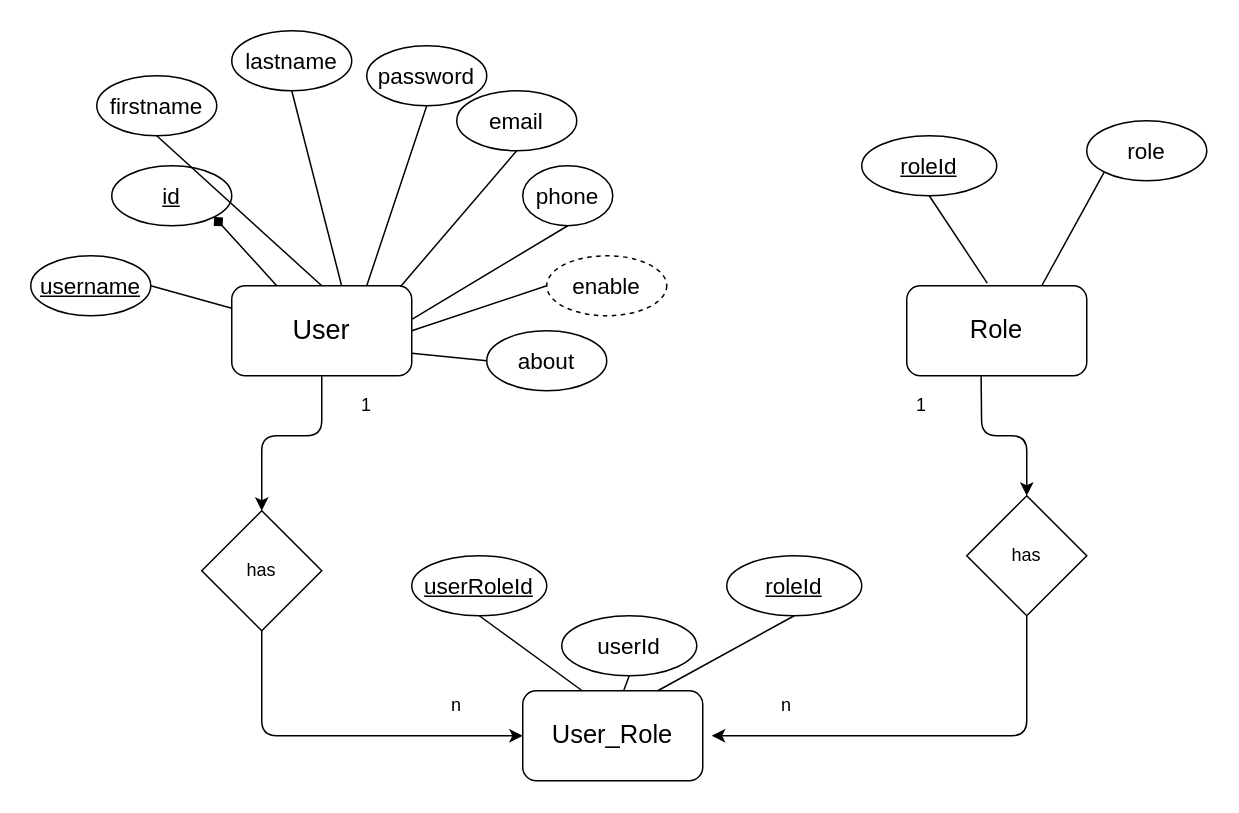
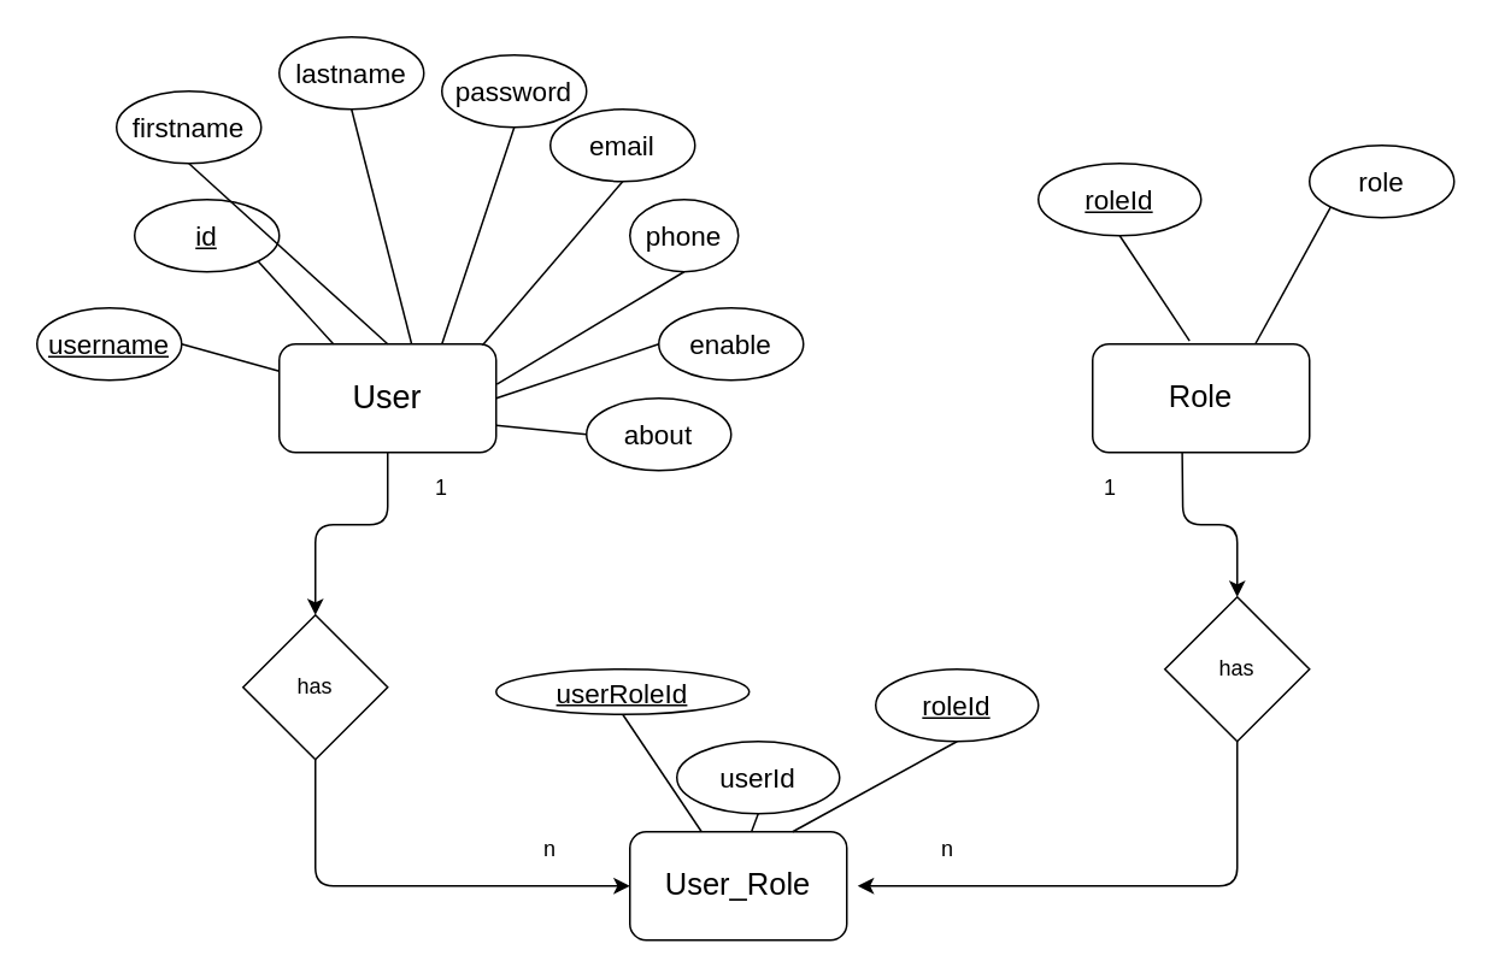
  <mxCell id="0" />
  <mxCell id="1" parent="0" />
  <mxCell id="2" value="" style="endArrow=classic;html=1;exitX=0.413;exitY=0.983;exitDx=0;exitDy=0;exitPerimeter=0;entryX=0.5;entryY=0;entryDx=0;entryDy=0;" edge="1" parent="1" source="22" target="35"><mxGeometry width="50" height="50" relative="1" as="geometry"><mxPoint x="424" y="330" as="sourcePoint" /><mxPoint x="744" y="300" as="targetPoint" /><Array as="points"><mxPoint x="654" y="290" /><mxPoint x="684" y="290" /></Array></mxGeometry></mxCell>
  <mxCell id="3" value="&lt;font style=&quot;font-size: 18px&quot;&gt;User&lt;/font&gt;" style="rounded=1;whiteSpace=wrap;html=1;" vertex="1" parent="1"><mxGeometry x="154" y="190" width="120" height="60" as="geometry" /></mxCell>
  <mxCell id="4" value="&lt;u&gt;&lt;font style=&quot;font-size: 15px&quot;&gt;id&lt;/font&gt;&lt;/u&gt;" style="ellipse;whiteSpace=wrap;html=1;" vertex="1" parent="1"><mxGeometry x="74" y="110" width="80" height="40" as="geometry" /></mxCell>
- <mxCell id="5" value="" style="endArrow=diamond;html=1;entryX=1;entryY=1;entryDx=0;entryDy=0;exitX=0.25;exitY=0;exitDx=0;exitDy=0;" edge="1" parent="1" source="3" target="4"><mxGeometry width="50" height="50" relative="1" as="geometry"><mxPoint x="404" y="330" as="sourcePoint" /><mxPoint x="454" y="280" as="targetPoint" /></mxGeometry></mxCell>
+ <mxCell id="5" value="" style="endArrow=none;html=1;entryX=1;entryY=1;entryDx=0;entryDy=0;exitX=0.25;exitY=0;exitDx=0;exitDy=0;" edge="1" parent="1" source="3" target="4"><mxGeometry width="50" height="50" relative="1" as="geometry"><mxPoint x="404" y="330" as="sourcePoint" /><mxPoint x="454" y="280" as="targetPoint" /></mxGeometry></mxCell>
  <mxCell id="6" value="" style="endArrow=none;html=1;entryX=0.5;entryY=1;entryDx=0;entryDy=0;exitX=0.5;exitY=0;exitDx=0;exitDy=0;" edge="1" target="7" parent="1" source="3"><mxGeometry width="50" height="50" relative="1" as="geometry"><mxPoint x="254" y="170" as="sourcePoint" /><mxPoint x="544" y="260" as="targetPoint" /></mxGeometry></mxCell>
  <mxCell id="7" value="&lt;span style=&quot;font-size: 15px&quot;&gt;firstname&lt;/span&gt;" style="ellipse;whiteSpace=wrap;html=1;" vertex="1" parent="1"><mxGeometry x="64" y="50" width="80" height="40" as="geometry" /></mxCell>
  <mxCell id="8" value="" style="endArrow=none;html=1;entryX=0.5;entryY=1;entryDx=0;entryDy=0;exitX=0.61;exitY=-0.003;exitDx=0;exitDy=0;exitPerimeter=0;" edge="1" target="9" parent="1" source="3"><mxGeometry width="50" height="50" relative="1" as="geometry"><mxPoint x="304" y="200" as="sourcePoint" /><mxPoint x="654" y="270" as="targetPoint" /></mxGeometry></mxCell>
  <mxCell id="9" value="&lt;span style=&quot;font-size: 15px&quot;&gt;lastname&lt;/span&gt;" style="ellipse;whiteSpace=wrap;html=1;" vertex="1" parent="1"><mxGeometry x="154" y="20" width="80" height="40" as="geometry" /></mxCell>
  <mxCell id="10" value="" style="endArrow=none;html=1;entryX=0.5;entryY=1;entryDx=0;entryDy=0;exitX=0.75;exitY=0;exitDx=0;exitDy=0;" edge="1" target="11" parent="1" source="3"><mxGeometry width="50" height="50" relative="1" as="geometry"><mxPoint x="404" y="200" as="sourcePoint" /><mxPoint x="754" y="270" as="targetPoint" /></mxGeometry></mxCell>
  <mxCell id="11" value="&lt;span style=&quot;font-size: 15px&quot;&gt;password&lt;/span&gt;" style="ellipse;whiteSpace=wrap;html=1;" vertex="1" parent="1"><mxGeometry x="244" y="30" width="80" height="40" as="geometry" /></mxCell>
  <mxCell id="12" value="" style="endArrow=none;html=1;entryX=0.5;entryY=1;entryDx=0;entryDy=0;exitX=0.937;exitY=0.01;exitDx=0;exitDy=0;exitPerimeter=0;" edge="1" target="13" parent="1" source="3"><mxGeometry width="50" height="50" relative="1" as="geometry"><mxPoint x="554" y="200" as="sourcePoint" /><mxPoint x="904" y="270" as="targetPoint" /></mxGeometry></mxCell>
  <mxCell id="13" value="&lt;span style=&quot;font-size: 15px&quot;&gt;email&lt;/span&gt;" style="ellipse;whiteSpace=wrap;html=1;" vertex="1" parent="1"><mxGeometry x="304" y="60" width="80" height="40" as="geometry" /></mxCell>
  <mxCell id="14" value="" style="endArrow=none;html=1;entryX=0.5;entryY=1;entryDx=0;entryDy=0;exitX=1.003;exitY=0.37;exitDx=0;exitDy=0;exitPerimeter=0;" edge="1" target="15" parent="1" source="3"><mxGeometry width="50" height="50" relative="1" as="geometry"><mxPoint x="564" y="360" as="sourcePoint" /><mxPoint x="914" y="430" as="targetPoint" /></mxGeometry></mxCell>
  <mxCell id="15" value="&lt;span style=&quot;font-size: 15px&quot;&gt;phone&lt;/span&gt;" style="ellipse;whiteSpace=wrap;html=1;" vertex="1" parent="1"><mxGeometry x="348" y="110" width="60" height="40" as="geometry" /></mxCell>
  <mxCell id="16" value="" style="endArrow=none;html=1;entryX=0;entryY=0.5;entryDx=0;entryDy=0;exitX=1;exitY=0.5;exitDx=0;exitDy=0;" edge="1" target="17" parent="1" source="3"><mxGeometry width="50" height="50" relative="1" as="geometry"><mxPoint x="434" y="400" as="sourcePoint" /><mxPoint x="784" y="470" as="targetPoint" /></mxGeometry></mxCell>
- <mxCell id="17" value="&lt;span style=&quot;font-size: 15px&quot;&gt;enable&lt;/span&gt;" style="ellipse;whiteSpace=wrap;html=1;dashed=1;" vertex="1" parent="1"><mxGeometry x="364" y="170" width="80" height="40" as="geometry" /></mxCell>
+ <mxCell id="17" value="&lt;span style=&quot;font-size: 15px&quot;&gt;enable&lt;/span&gt;" style="ellipse;whiteSpace=wrap;html=1;" vertex="1" parent="1"><mxGeometry x="364" y="170" width="80" height="40" as="geometry" /></mxCell>
  <mxCell id="18" value="" style="endArrow=none;html=1;entryX=1;entryY=0.5;entryDx=0;entryDy=0;exitX=0;exitY=0.25;exitDx=0;exitDy=0;" edge="1" target="19" parent="1" source="3"><mxGeometry width="50" height="50" relative="1" as="geometry"><mxPoint x="264" y="440" as="sourcePoint" /><mxPoint x="94" y="190" as="targetPoint" /></mxGeometry></mxCell>
  <mxCell id="19" value="&lt;span style=&quot;font-size: 15px&quot;&gt;&lt;u&gt;username&lt;/u&gt;&lt;/span&gt;" style="ellipse;whiteSpace=wrap;html=1;" vertex="1" parent="1"><mxGeometry x="20" y="170" width="80" height="40" as="geometry" /></mxCell>
  <mxCell id="20" value="" style="endArrow=none;html=1;entryX=0;entryY=0.5;entryDx=0;entryDy=0;exitX=1;exitY=0.75;exitDx=0;exitDy=0;" edge="1" target="21" parent="1" source="3"><mxGeometry width="50" height="50" relative="1" as="geometry"><mxPoint x="268" y="283.333" as="sourcePoint" /><mxPoint x="798" y="530" as="targetPoint" /></mxGeometry></mxCell>
  <mxCell id="21" value="&lt;span style=&quot;font-size: 15px&quot;&gt;about&lt;/span&gt;" style="ellipse;whiteSpace=wrap;html=1;" vertex="1" parent="1"><mxGeometry x="324" y="220" width="80" height="40" as="geometry" /></mxCell>
  <mxCell id="22" value="&lt;font style=&quot;font-size: 17px&quot;&gt;Role&lt;/font&gt;" style="rounded=1;whiteSpace=wrap;html=1;" vertex="1" parent="1"><mxGeometry x="604" y="190" width="120" height="60" as="geometry" /></mxCell>
  <mxCell id="23" value="" style="endArrow=none;html=1;entryX=0;entryY=1;entryDx=0;entryDy=0;exitX=0.75;exitY=0;exitDx=0;exitDy=0;" edge="1" target="24" parent="1" source="22"><mxGeometry width="50" height="50" relative="1" as="geometry"><mxPoint x="724" y="225" as="sourcePoint" /><mxPoint x="1248" y="520" as="targetPoint" /></mxGeometry></mxCell>
  <mxCell id="24" value="&lt;span style=&quot;font-size: 15px&quot;&gt;role&lt;/span&gt;" style="ellipse;whiteSpace=wrap;html=1;" vertex="1" parent="1"><mxGeometry x="724" y="80" width="80" height="40" as="geometry" /></mxCell>
  <mxCell id="25" value="" style="endArrow=none;html=1;entryX=0.5;entryY=1;entryDx=0;entryDy=0;exitX=0.447;exitY=-0.03;exitDx=0;exitDy=0;exitPerimeter=0;" edge="1" target="26" parent="1" source="22"><mxGeometry width="50" height="50" relative="1" as="geometry"><mxPoint x="644" y="105" as="sourcePoint" /><mxPoint x="1168" y="400" as="targetPoint" /></mxGeometry></mxCell>
  <mxCell id="26" value="&lt;span style=&quot;font-size: 15px&quot;&gt;&lt;u&gt;roleId&lt;/u&gt;&lt;/span&gt;" style="ellipse;whiteSpace=wrap;html=1;" vertex="1" parent="1"><mxGeometry x="574" y="90" width="90" height="40" as="geometry" /></mxCell>
  <mxCell id="27" value="&lt;font style=&quot;font-size: 17px&quot;&gt;User_Role&lt;/font&gt;" style="rounded=1;whiteSpace=wrap;html=1;" vertex="1" parent="1"><mxGeometry x="348" y="460" width="120" height="60" as="geometry" /></mxCell>
  <mxCell id="28" value="" style="endArrow=none;html=1;entryX=0.5;entryY=1;entryDx=0;entryDy=0;exitX=0.447;exitY=-0.03;exitDx=0;exitDy=0;exitPerimeter=0;" edge="1" target="29" parent="1"><mxGeometry width="50" height="50" relative="1" as="geometry"><mxPoint x="387.64" y="460" as="sourcePoint" /><mxPoint x="898" y="671.8" as="targetPoint" /></mxGeometry></mxCell>
- <mxCell id="29" value="&lt;span style=&quot;font-size: 15px&quot;&gt;&lt;u&gt;userRoleId&lt;/u&gt;&lt;/span&gt;" style="ellipse;whiteSpace=wrap;html=1;" vertex="1" parent="1"><mxGeometry x="274" y="370" width="90" height="40" as="geometry" /></mxCell>
+ <mxCell id="29" value="&lt;span style=&quot;font-size: 15px&quot;&gt;&lt;u&gt;userRoleId&lt;/u&gt;&lt;/span&gt;" style="ellipse;whiteSpace=wrap;html=1;" vertex="1" parent="1"><mxGeometry x="274" y="370" width="140" height="25" as="geometry" /></mxCell>
  <mxCell id="30" value="" style="endArrow=none;html=1;entryX=0.5;entryY=1;entryDx=0;entryDy=0;exitX=0.56;exitY=0.003;exitDx=0;exitDy=0;exitPerimeter=0;" edge="1" target="31" parent="1" source="27"><mxGeometry width="50" height="50" relative="1" as="geometry"><mxPoint x="497.64" y="460" as="sourcePoint" /><mxPoint x="1008" y="671.8" as="targetPoint" /></mxGeometry></mxCell>
  <mxCell id="31" value="&lt;span style=&quot;font-size: 15px&quot;&gt;userId&lt;/span&gt;" style="ellipse;whiteSpace=wrap;html=1;" vertex="1" parent="1"><mxGeometry x="374" y="410" width="90" height="40" as="geometry" /></mxCell>
  <mxCell id="32" value="" style="endArrow=none;html=1;entryX=0.5;entryY=1;entryDx=0;entryDy=0;exitX=0.75;exitY=0;exitDx=0;exitDy=0;" edge="1" target="33" parent="1" source="27"><mxGeometry width="50" height="50" relative="1" as="geometry"><mxPoint x="627.64" y="460" as="sourcePoint" /><mxPoint x="1138" y="671.8" as="targetPoint" /></mxGeometry></mxCell>
  <mxCell id="33" value="&lt;span style=&quot;font-size: 15px&quot;&gt;&lt;u&gt;roleId&lt;/u&gt;&lt;/span&gt;" style="ellipse;whiteSpace=wrap;html=1;" vertex="1" parent="1"><mxGeometry x="484" y="370" width="90" height="40" as="geometry" /></mxCell>
  <mxCell id="34" value="has" style="rhombus;whiteSpace=wrap;html=1;" vertex="1" parent="1"><mxGeometry x="134" y="340" width="80" height="80" as="geometry" /></mxCell>
  <mxCell id="35" value="has" style="rhombus;whiteSpace=wrap;html=1;" vertex="1" parent="1"><mxGeometry x="644" y="330" width="80" height="80" as="geometry" /></mxCell>
  <mxCell id="36" value="" style="endArrow=classic;html=1;exitX=0.5;exitY=1;exitDx=0;exitDy=0;entryX=0.5;entryY=0;entryDx=0;entryDy=0;" edge="1" parent="1" source="3" target="34"><mxGeometry width="50" height="50" relative="1" as="geometry"><mxPoint x="424" y="430" as="sourcePoint" /><mxPoint x="474" y="380" as="targetPoint" /><Array as="points"><mxPoint x="214" y="290" /><mxPoint x="174" y="290" /></Array></mxGeometry></mxCell>
  <mxCell id="37" value="" style="endArrow=classic;html=1;exitX=0.5;exitY=1;exitDx=0;exitDy=0;entryX=0;entryY=0.5;entryDx=0;entryDy=0;" edge="1" parent="1" source="34" target="27"><mxGeometry width="50" height="50" relative="1" as="geometry"><mxPoint x="424" y="430" as="sourcePoint" /><mxPoint x="474" y="380" as="targetPoint" /><Array as="points"><mxPoint x="174" y="490" /></Array></mxGeometry></mxCell>
  <mxCell id="38" value="" style="endArrow=classic;html=1;exitX=0.5;exitY=1;exitDx=0;exitDy=0;" edge="1" parent="1" source="35"><mxGeometry width="50" height="50" relative="1" as="geometry"><mxPoint x="424" y="430" as="sourcePoint" /><mxPoint x="474" y="490" as="targetPoint" /><Array as="points"><mxPoint x="684" y="490" /></Array></mxGeometry></mxCell>
  <mxCell id="39" value="1" style="text;html=1;strokeColor=none;fillColor=none;align=center;verticalAlign=middle;whiteSpace=wrap;rounded=0;" vertex="1" parent="1"><mxGeometry x="224" y="260" width="40" height="20" as="geometry" /></mxCell>
  <mxCell id="40" value="1" style="text;html=1;strokeColor=none;fillColor=none;align=center;verticalAlign=middle;whiteSpace=wrap;rounded=0;" vertex="1" parent="1"><mxGeometry x="594" y="260" width="40" height="20" as="geometry" /></mxCell>
  <mxCell id="41" value="n" style="text;html=1;strokeColor=none;fillColor=none;align=center;verticalAlign=middle;whiteSpace=wrap;rounded=0;" vertex="1" parent="1"><mxGeometry x="504" y="460" width="40" height="20" as="geometry" /></mxCell>
  <mxCell id="42" value="n" style="text;html=1;strokeColor=none;fillColor=none;align=center;verticalAlign=middle;whiteSpace=wrap;rounded=0;" vertex="1" parent="1"><mxGeometry x="284" y="460" width="40" height="20" as="geometry" /></mxCell>
